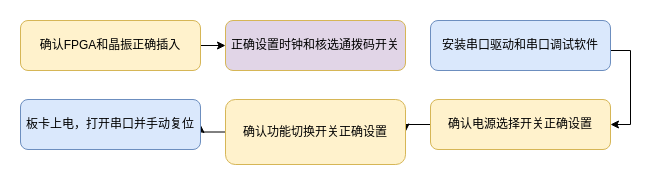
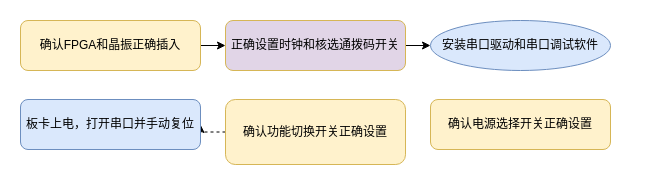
  <mxCell id="0" />
  <mxCell id="1" parent="0" />
  <mxCell id="2" style="edgeStyle=orthogonalEdgeStyle;rounded=0;orthogonalLoop=1;jettySize=auto;html=1;exitX=1;exitY=0.5;exitDx=0;exitDy=0;entryX=0;entryY=0.5;entryDx=0;entryDy=0;" edge="1" parent="1" source="3" target="5"><mxGeometry relative="1" as="geometry" /></mxCell>
  <mxCell id="3" value="确认FPGA和晶振正确插入" style="rounded=1;whiteSpace=wrap;html=1;fillColor=#fff2cc;strokeColor=#d6b656;" vertex="1" parent="1"><mxGeometry x="20" y="20" width="180" height="50" as="geometry" /></mxCell>
+ <mxCell id="4" style="edgeStyle=orthogonalEdgeStyle;rounded=0;orthogonalLoop=1;jettySize=auto;html=1;entryX=0;entryY=0.5;entryDx=0;entryDy=0;" edge="1" parent="1" source="5" target="9"><mxGeometry relative="1" as="geometry" /></mxCell>
  <mxCell id="5" value="正确设置时钟和核选通拨码开关" style="rounded=1;whiteSpace=wrap;html=1;fillColor=#e1d5e7;strokeColor=#d6b656;" vertex="1" parent="1"><mxGeometry x="225" y="20" width="180" height="50" as="geometry" /></mxCell>
- <mxCell id="6" style="edgeStyle=orthogonalEdgeStyle;rounded=0;orthogonalLoop=1;jettySize=auto;html=1;exitX=0;exitY=0.5;exitDx=0;exitDy=0;entryX=1;entryY=0.5;entryDx=0;entryDy=0;" edge="1" parent="1" source="7" target="11"><mxGeometry relative="1" as="geometry" /></mxCell>
  <mxCell id="7" value="确认电源选择开关正确设置" style="rounded=1;whiteSpace=wrap;html=1;fillColor=#fff2cc;strokeColor=#d6b656;" vertex="1" parent="1"><mxGeometry x="430" y="99" width="180" height="50" as="geometry" /></mxCell>
- <mxCell id="8" style="edgeStyle=orthogonalEdgeStyle;rounded=0;orthogonalLoop=1;jettySize=auto;html=1;entryX=1;entryY=0.5;entryDx=0;entryDy=0;" edge="1" parent="1" source="9" target="7"><mxGeometry relative="1" as="geometry"><Array as="points"><mxPoint x="630" y="50" /><mxPoint x="630" y="124" /></Array></mxGeometry></mxCell>
- <mxCell id="9" value="安装串口驱动和串口调试软件" style="rounded=1;whiteSpace=wrap;html=1;fillColor=#dae8fc;strokeColor=#6c8ebf;" vertex="1" parent="1"><mxGeometry x="430" y="20" width="180" height="50" as="geometry" /></mxCell>
- <mxCell id="10" style="edgeStyle=orthogonalEdgeStyle;rounded=0;orthogonalLoop=1;jettySize=auto;html=1;exitX=0;exitY=0.5;exitDx=0;exitDy=0;entryX=1;entryY=0.5;entryDx=0;entryDy=0;" edge="1" parent="1" source="11" target="12"><mxGeometry relative="1" as="geometry" /></mxCell>
+ <mxCell id="9" value="安装串口驱动和串口调试软件" style="ellipse;whiteSpace=wrap;html=1;fillColor=#dae8fc;strokeColor=#6c8ebf;" vertex="1" parent="1"><mxGeometry x="430" y="20" width="180" height="50" as="geometry" /></mxCell>
+ <mxCell id="10" style="edgeStyle=orthogonalEdgeStyle;rounded=0;orthogonalLoop=1;jettySize=auto;html=1;exitX=0;exitY=0.5;exitDx=0;exitDy=0;entryX=1;entryY=0.5;entryDx=0;entryDy=0;dashed=1;" edge="1" parent="1" source="11" target="12"><mxGeometry relative="1" as="geometry" /></mxCell>
  <mxCell id="11" value="确认功能切换开关正确设置" style="rounded=1;whiteSpace=wrap;html=1;fillColor=#fff2cc;strokeColor=#d6b656;" vertex="1" parent="1"><mxGeometry x="225" y="99" width="180" height="65" as="geometry" /></mxCell>
  <mxCell id="12" value="板卡上电，打开串口并手动复位" style="rounded=1;whiteSpace=wrap;html=1;fillColor=#dae8fc;strokeColor=#6c8ebf;" vertex="1" parent="1"><mxGeometry x="20" y="99" width="180" height="50" as="geometry" /></mxCell>
